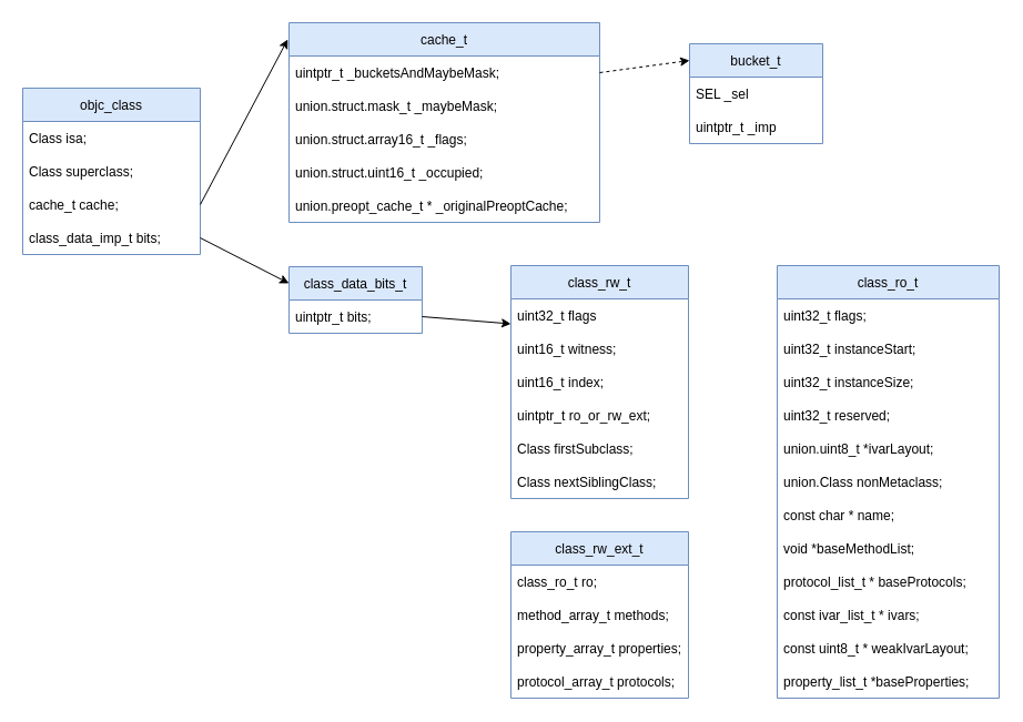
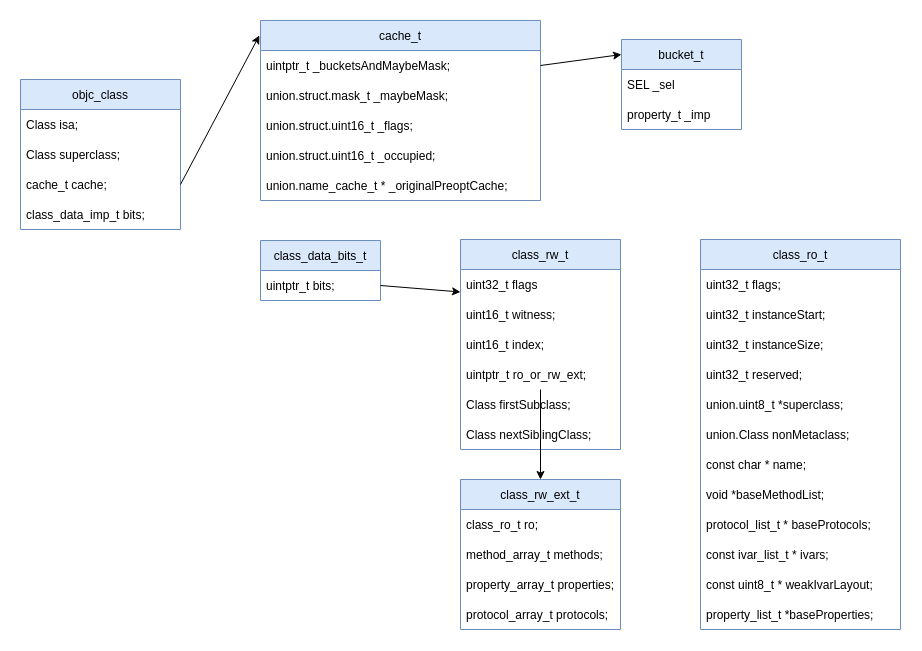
  <mxCell id="0" />
  <mxCell id="1" parent="0" />
  <mxCell id="2" value="objc_class" style="swimlane;fontStyle=0;childLayout=stackLayout;horizontal=1;startSize=30;horizontalStack=0;resizeParent=1;resizeParentMax=0;resizeLast=0;collapsible=1;marginBottom=0;fillColor=#dae8fc;strokeColor=#6c8ebf;" parent="1" vertex="1"><mxGeometry x="20" y="79" width="160" height="150" as="geometry" /></mxCell>
  <mxCell id="3" value="Class isa;" style="text;align=left;verticalAlign=middle;spacingLeft=4;spacingRight=4;overflow=hidden;points=[[0,0.5],[1,0.5]];portConstraint=eastwest;rotatable=0;" parent="2" vertex="1"><mxGeometry y="30" width="160" height="30" as="geometry" /></mxCell>
  <mxCell id="4" value="Class superclass;" style="text;strokeColor=none;fillColor=none;align=left;verticalAlign=middle;spacingLeft=4;spacingRight=4;overflow=hidden;points=[[0,0.5],[1,0.5]];portConstraint=eastwest;rotatable=0;" parent="2" vertex="1"><mxGeometry y="60" width="160" height="30" as="geometry" /></mxCell>
  <mxCell id="5" value="cache_t cache;" style="text;strokeColor=none;fillColor=none;align=left;verticalAlign=middle;spacingLeft=4;spacingRight=4;overflow=hidden;points=[[0,0.5],[1,0.5]];portConstraint=eastwest;rotatable=0;" parent="2" vertex="1"><mxGeometry y="90" width="160" height="30" as="geometry" /></mxCell>
  <mxCell id="6" value="class_data_imp_t bits; " style="text;strokeColor=none;fillColor=none;align=left;verticalAlign=middle;spacingLeft=4;spacingRight=4;overflow=hidden;points=[[0,0.5],[1,0.5]];portConstraint=eastwest;rotatable=0;" parent="2" vertex="1"><mxGeometry y="120" width="160" height="30" as="geometry" /></mxCell>
  <mxCell id="7" value="cache_t" style="swimlane;fontStyle=0;childLayout=stackLayout;horizontal=1;startSize=30;horizontalStack=0;resizeParent=1;resizeParentMax=0;resizeLast=0;collapsible=1;marginBottom=0;fillColor=#dae8fc;strokeColor=#6c8ebf;" parent="1" vertex="1"><mxGeometry x="260" y="20" width="280" height="180" as="geometry" /></mxCell>
  <mxCell id="8" value="uintptr_t _bucketsAndMaybeMask;" style="text;strokeColor=none;fillColor=none;align=left;verticalAlign=middle;spacingLeft=4;spacingRight=4;overflow=hidden;points=[[0,0.5],[1,0.5]];portConstraint=eastwest;rotatable=0;" parent="7" vertex="1"><mxGeometry y="30" width="280" height="30" as="geometry" /></mxCell>
  <mxCell id="9" value="union.struct.mask_t _maybeMask;" style="text;strokeColor=none;fillColor=none;align=left;verticalAlign=middle;spacingLeft=4;spacingRight=4;overflow=hidden;points=[[0,0.5],[1,0.5]];portConstraint=eastwest;rotatable=0;" parent="7" vertex="1"><mxGeometry y="60" width="280" height="30" as="geometry" /></mxCell>
- <mxCell id="10" value="union.struct.array16_t _flags;" style="text;strokeColor=none;fillColor=none;align=left;verticalAlign=middle;spacingLeft=4;spacingRight=4;overflow=hidden;points=[[0,0.5],[1,0.5]];portConstraint=eastwest;rotatable=0;" parent="7" vertex="1"><mxGeometry y="90" width="280" height="30" as="geometry" /></mxCell>
+ <mxCell id="10" value="union.struct.uint16_t _flags;" style="text;strokeColor=none;fillColor=none;align=left;verticalAlign=middle;spacingLeft=4;spacingRight=4;overflow=hidden;points=[[0,0.5],[1,0.5]];portConstraint=eastwest;rotatable=0;" parent="7" vertex="1"><mxGeometry y="90" width="280" height="30" as="geometry" /></mxCell>
  <mxCell id="11" value="union.struct.uint16_t _occupied;" style="text;strokeColor=none;fillColor=none;align=left;verticalAlign=middle;spacingLeft=4;spacingRight=4;overflow=hidden;points=[[0,0.5],[1,0.5]];portConstraint=eastwest;rotatable=0;" parent="7" vertex="1"><mxGeometry y="120" width="280" height="30" as="geometry" /></mxCell>
- <mxCell id="12" value="union.preopt_cache_t * _originalPreoptCache;" style="text;strokeColor=none;fillColor=none;align=left;verticalAlign=middle;spacingLeft=4;spacingRight=4;overflow=hidden;points=[[0,0.5],[1,0.5]];portConstraint=eastwest;rotatable=0;" parent="7" vertex="1"><mxGeometry y="150" width="280" height="30" as="geometry" /></mxCell>
+ <mxCell id="12" value="union.name_cache_t * _originalPreoptCache;" style="text;strokeColor=none;fillColor=none;align=left;verticalAlign=middle;spacingLeft=4;spacingRight=4;overflow=hidden;points=[[0,0.5],[1,0.5]];portConstraint=eastwest;rotatable=0;" parent="7" vertex="1"><mxGeometry y="150" width="280" height="30" as="geometry" /></mxCell>
  <mxCell id="13" value="" style="endArrow=classic;html=1;rounded=0;entryX=-0.004;entryY=0.083;entryDx=0;entryDy=0;entryPerimeter=0;exitX=1;exitY=0.5;exitDx=0;exitDy=0;" parent="1" source="5" target="7" edge="1"><mxGeometry relative="1" as="geometry"><mxPoint x="170" y="179" as="sourcePoint" /><mxPoint x="330" y="179" as="targetPoint" /></mxGeometry></mxCell>
  <mxCell id="14" value="class_data_bits_t" style="swimlane;fontStyle=0;childLayout=stackLayout;horizontal=1;startSize=30;horizontalStack=0;resizeParent=1;resizeParentMax=0;resizeLast=0;collapsible=1;marginBottom=0;fillColor=#dae8fc;strokeColor=#6c8ebf;" parent="1" vertex="1"><mxGeometry x="260" y="240" width="120" height="60" as="geometry" /></mxCell>
  <mxCell id="15" value="uintptr_t bits;" style="text;strokeColor=none;fillColor=none;align=left;verticalAlign=middle;spacingLeft=4;spacingRight=4;overflow=hidden;points=[[0,0.5],[1,0.5]];portConstraint=eastwest;rotatable=0;" parent="14" vertex="1"><mxGeometry y="30" width="120" height="30" as="geometry" /></mxCell>
- <mxCell id="16" value="" style="endArrow=classic;html=1;rounded=0;exitX=1;exitY=0.5;exitDx=0;exitDy=0;entryX=0;entryY=0.25;entryDx=0;entryDy=0;" parent="1" source="6" target="14" edge="1"><mxGeometry relative="1" as="geometry"><mxPoint x="140" y="289" as="sourcePoint" /><mxPoint x="260" y="214" as="targetPoint" /></mxGeometry></mxCell>
  <mxCell id="17" value="class_rw_t" style="swimlane;fontStyle=0;childLayout=stackLayout;horizontal=1;startSize=30;horizontalStack=0;resizeParent=1;resizeParentMax=0;resizeLast=0;collapsible=1;marginBottom=0;fillColor=#dae8fc;strokeColor=#6c8ebf;" parent="1" vertex="1"><mxGeometry x="460" y="239" width="160" height="210" as="geometry" /></mxCell>
  <mxCell id="18" value="uint32_t flags" style="text;strokeColor=none;fillColor=none;align=left;verticalAlign=middle;spacingLeft=4;spacingRight=4;overflow=hidden;points=[[0,0.5],[1,0.5]];portConstraint=eastwest;rotatable=0;" parent="17" vertex="1"><mxGeometry y="30" width="160" height="30" as="geometry" /></mxCell>
  <mxCell id="19" value="uint16_t witness;" style="text;strokeColor=none;fillColor=none;align=left;verticalAlign=middle;spacingLeft=4;spacingRight=4;overflow=hidden;points=[[0,0.5],[1,0.5]];portConstraint=eastwest;rotatable=0;" parent="17" vertex="1"><mxGeometry y="60" width="160" height="30" as="geometry" /></mxCell>
  <mxCell id="20" value="uint16_t index;" style="text;strokeColor=none;fillColor=none;align=left;verticalAlign=middle;spacingLeft=4;spacingRight=4;overflow=hidden;points=[[0,0.5],[1,0.5]];portConstraint=eastwest;rotatable=0;" parent="17" vertex="1"><mxGeometry y="90" width="160" height="30" as="geometry" /></mxCell>
  <mxCell id="21" value="uintptr_t ro_or_rw_ext;" style="text;strokeColor=none;fillColor=none;align=left;verticalAlign=middle;spacingLeft=4;spacingRight=4;overflow=hidden;points=[[0,0.5],[1,0.5]];portConstraint=eastwest;rotatable=0;" parent="17" vertex="1"><mxGeometry y="120" width="160" height="30" as="geometry" /></mxCell>
  <mxCell id="22" value="Class firstSubclass;" style="text;strokeColor=none;fillColor=none;align=left;verticalAlign=middle;spacingLeft=4;spacingRight=4;overflow=hidden;points=[[0,0.5],[1,0.5]];portConstraint=eastwest;rotatable=0;" parent="17" vertex="1"><mxGeometry y="150" width="160" height="30" as="geometry" /></mxCell>
  <mxCell id="23" value="Class nextSiblingClass;" style="text;strokeColor=none;fillColor=none;align=left;verticalAlign=middle;spacingLeft=4;spacingRight=4;overflow=hidden;points=[[0,0.5],[1,0.5]];portConstraint=eastwest;rotatable=0;" parent="17" vertex="1"><mxGeometry y="180" width="160" height="30" as="geometry" /></mxCell>
  <mxCell id="24" value="" style="endArrow=classic;html=1;rounded=0;exitX=1;exitY=0.5;exitDx=0;exitDy=0;entryX=0;entryY=0.25;entryDx=0;entryDy=0;" parent="1" source="15" target="17" edge="1"><mxGeometry relative="1" as="geometry"><mxPoint x="590" y="339" as="sourcePoint" /><mxPoint x="670" y="339" as="targetPoint" /></mxGeometry></mxCell>
  <mxCell id="25" value="class_rw_ext_t" style="swimlane;fontStyle=0;childLayout=stackLayout;horizontal=1;startSize=30;horizontalStack=0;resizeParent=1;resizeParentMax=0;resizeLast=0;collapsible=1;marginBottom=0;fillColor=#dae8fc;strokeColor=#6c8ebf;" parent="1" vertex="1"><mxGeometry x="460" y="479" width="160" height="150" as="geometry" /></mxCell>
  <mxCell id="26" value="class_ro_t ro;" style="text;strokeColor=none;fillColor=none;align=left;verticalAlign=middle;spacingLeft=4;spacingRight=4;overflow=hidden;points=[[0,0.5],[1,0.5]];portConstraint=eastwest;rotatable=0;" parent="25" vertex="1"><mxGeometry y="30" width="160" height="30" as="geometry" /></mxCell>
  <mxCell id="27" value="method_array_t methods;" style="text;strokeColor=none;fillColor=none;align=left;verticalAlign=middle;spacingLeft=4;spacingRight=4;overflow=hidden;points=[[0,0.5],[1,0.5]];portConstraint=eastwest;rotatable=0;" parent="25" vertex="1"><mxGeometry y="60" width="160" height="30" as="geometry" /></mxCell>
  <mxCell id="28" value="property_array_t properties;" style="text;strokeColor=none;fillColor=none;align=left;verticalAlign=middle;spacingLeft=4;spacingRight=4;overflow=hidden;points=[[0,0.5],[1,0.5]];portConstraint=eastwest;rotatable=0;" parent="25" vertex="1"><mxGeometry y="90" width="160" height="30" as="geometry" /></mxCell>
  <mxCell id="29" value="protocol_array_t protocols;" style="text;strokeColor=none;fillColor=none;align=left;verticalAlign=middle;spacingLeft=4;spacingRight=4;overflow=hidden;points=[[0,0.5],[1,0.5]];portConstraint=eastwest;rotatable=0;" parent="25" vertex="1"><mxGeometry y="120" width="160" height="30" as="geometry" /></mxCell>
+ <mxCell id="30" value="" style="endArrow=classic;html=1;rounded=0;" parent="1" source="21" target="25" edge="1"><mxGeometry relative="1" as="geometry"><mxPoint x="780" y="249" as="sourcePoint" /><mxPoint x="860" y="249" as="targetPoint" /></mxGeometry></mxCell>
  <mxCell id="31" value="class_ro_t" style="swimlane;fontStyle=0;childLayout=stackLayout;horizontal=1;startSize=30;horizontalStack=0;resizeParent=1;resizeParentMax=0;resizeLast=0;collapsible=1;marginBottom=0;aspect=fixed;fillColor=#dae8fc;strokeColor=#6c8ebf;" parent="1" vertex="1"><mxGeometry x="700" y="239" width="200" height="390" as="geometry" /></mxCell>
  <mxCell id="32" value="uint32_t flags;" style="text;strokeColor=none;fillColor=none;align=left;verticalAlign=middle;spacingLeft=4;spacingRight=4;overflow=hidden;points=[[0,0.5],[1,0.5]];portConstraint=eastwest;rotatable=0;" parent="31" vertex="1"><mxGeometry y="30" width="200" height="30" as="geometry" /></mxCell>
  <mxCell id="33" value="uint32_t instanceStart;" style="text;strokeColor=none;fillColor=none;align=left;verticalAlign=middle;spacingLeft=4;spacingRight=4;overflow=hidden;points=[[0,0.5],[1,0.5]];portConstraint=eastwest;rotatable=0;" parent="31" vertex="1"><mxGeometry y="60" width="200" height="30" as="geometry" /></mxCell>
  <mxCell id="34" value="uint32_t instanceSize;" style="text;strokeColor=none;fillColor=none;align=left;verticalAlign=middle;spacingLeft=4;spacingRight=4;overflow=hidden;points=[[0,0.5],[1,0.5]];portConstraint=eastwest;rotatable=0;" parent="31" vertex="1"><mxGeometry y="90" width="200" height="30" as="geometry" /></mxCell>
  <mxCell id="35" value="    uint32_t reserved;" style="text;strokeColor=none;fillColor=none;align=left;verticalAlign=middle;spacingLeft=4;spacingRight=4;overflow=hidden;points=[[0,0.5],[1,0.5]];portConstraint=eastwest;rotatable=0;" parent="31" vertex="1"><mxGeometry y="120" width="200" height="30" as="geometry" /></mxCell>
- <mxCell id="36" value="union.uint8_t *ivarLayout;" style="text;strokeColor=none;fillColor=none;align=left;verticalAlign=middle;spacingLeft=4;spacingRight=4;overflow=hidden;points=[[0,0.5],[1,0.5]];portConstraint=eastwest;rotatable=0;" parent="31" vertex="1"><mxGeometry y="150" width="200" height="30" as="geometry" /></mxCell>
+ <mxCell id="36" value="union.uint8_t *superclass;" style="text;strokeColor=none;fillColor=none;align=left;verticalAlign=middle;spacingLeft=4;spacingRight=4;overflow=hidden;points=[[0,0.5],[1,0.5]];portConstraint=eastwest;rotatable=0;" parent="31" vertex="1"><mxGeometry y="150" width="200" height="30" as="geometry" /></mxCell>
  <mxCell id="37" value="union.Class nonMetaclass;" style="text;strokeColor=none;fillColor=none;align=left;verticalAlign=middle;spacingLeft=4;spacingRight=4;overflow=hidden;points=[[0,0.5],[1,0.5]];portConstraint=eastwest;rotatable=0;" parent="31" vertex="1"><mxGeometry y="180" width="200" height="30" as="geometry" /></mxCell>
  <mxCell id="38" value="const char * name;" style="text;strokeColor=none;fillColor=none;align=left;verticalAlign=middle;spacingLeft=4;spacingRight=4;overflow=hidden;points=[[0,0.5],[1,0.5]];portConstraint=eastwest;rotatable=0;" parent="31" vertex="1"><mxGeometry y="210" width="200" height="30" as="geometry" /></mxCell>
  <mxCell id="39" value="void *baseMethodList;" style="text;strokeColor=none;fillColor=none;align=left;verticalAlign=middle;spacingLeft=4;spacingRight=4;overflow=hidden;points=[[0,0.5],[1,0.5]];portConstraint=eastwest;rotatable=0;" parent="31" vertex="1"><mxGeometry y="240" width="200" height="30" as="geometry" /></mxCell>
  <mxCell id="40" value="protocol_list_t * baseProtocols;" style="text;strokeColor=none;fillColor=none;align=left;verticalAlign=middle;spacingLeft=4;spacingRight=4;overflow=hidden;points=[[0,0.5],[1,0.5]];portConstraint=eastwest;rotatable=0;" parent="31" vertex="1"><mxGeometry y="270" width="200" height="30" as="geometry" /></mxCell>
  <mxCell id="41" value="const ivar_list_t * ivars;" style="text;strokeColor=none;fillColor=none;align=left;verticalAlign=middle;spacingLeft=4;spacingRight=4;overflow=hidden;points=[[0,0.5],[1,0.5]];portConstraint=eastwest;rotatable=0;" parent="31" vertex="1"><mxGeometry y="300" width="200" height="30" as="geometry" /></mxCell>
  <mxCell id="42" value="const uint8_t * weakIvarLayout;" style="text;strokeColor=none;fillColor=none;align=left;verticalAlign=middle;spacingLeft=4;spacingRight=4;overflow=hidden;points=[[0,0.5],[1,0.5]];portConstraint=eastwest;rotatable=0;" parent="31" vertex="1"><mxGeometry y="330" width="200" height="30" as="geometry" /></mxCell>
  <mxCell id="43" value="property_list_t *baseProperties;" style="text;strokeColor=none;fillColor=none;align=left;verticalAlign=middle;spacingLeft=4;spacingRight=4;overflow=hidden;points=[[0,0.5],[1,0.5]];portConstraint=eastwest;rotatable=0;" parent="31" vertex="1"><mxGeometry y="360" width="200" height="30" as="geometry" /></mxCell>
  <mxCell id="44" value="bucket_t" style="swimlane;fontStyle=0;childLayout=stackLayout;horizontal=1;startSize=30;horizontalStack=0;resizeParent=1;resizeParentMax=0;resizeLast=0;collapsible=1;marginBottom=0;fillColor=#dae8fc;strokeColor=#6c8ebf;" vertex="1" parent="1"><mxGeometry x="621" y="39" width="120" height="90" as="geometry" /></mxCell>
  <mxCell id="45" value="SEL _sel" style="text;strokeColor=none;fillColor=none;align=left;verticalAlign=middle;spacingLeft=4;spacingRight=4;overflow=hidden;points=[[0,0.5],[1,0.5]];portConstraint=eastwest;rotatable=0;" vertex="1" parent="44"><mxGeometry y="30" width="120" height="30" as="geometry" /></mxCell>
- <mxCell id="46" value="uintptr_t _imp" style="text;strokeColor=none;fillColor=none;align=left;verticalAlign=middle;spacingLeft=4;spacingRight=4;overflow=hidden;points=[[0,0.5],[1,0.5]];portConstraint=eastwest;rotatable=0;" vertex="1" parent="44"><mxGeometry y="60" width="120" height="30" as="geometry" /></mxCell>
- <mxCell id="47" value="" style="endArrow=classic;html=1;rounded=0;entryX=0;entryY=0.167;entryDx=0;entryDy=0;exitX=1;exitY=0.5;exitDx=0;exitDy=0;entryPerimeter=0;dashed=1;" edge="1" parent="1" source="8" target="44"><mxGeometry relative="1" as="geometry"><mxPoint x="560" y="69" as="sourcePoint" /><mxPoint x="640" y="75.5" as="targetPoint" /></mxGeometry></mxCell>
+ <mxCell id="46" value="property_t _imp" style="text;strokeColor=none;fillColor=none;align=left;verticalAlign=middle;spacingLeft=4;spacingRight=4;overflow=hidden;points=[[0,0.5],[1,0.5]];portConstraint=eastwest;rotatable=0;" vertex="1" parent="44"><mxGeometry y="60" width="120" height="30" as="geometry" /></mxCell>
+ <mxCell id="47" value="" style="endArrow=classic;html=1;rounded=0;entryX=0;entryY=0.167;entryDx=0;entryDy=0;exitX=1;exitY=0.5;exitDx=0;exitDy=0;entryPerimeter=0;" edge="1" parent="1" source="8" target="44"><mxGeometry relative="1" as="geometry"><mxPoint x="560" y="69" as="sourcePoint" /><mxPoint x="640" y="75.5" as="targetPoint" /></mxGeometry></mxCell>
